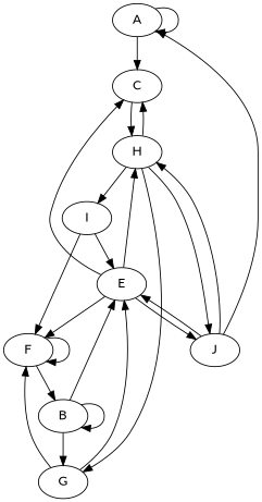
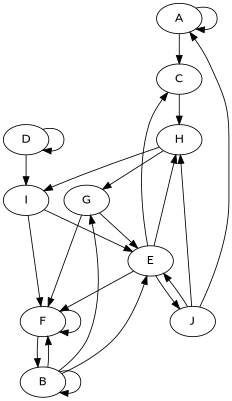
  digraph {
    fontname=Lato
    node [fontname=Lato]
    edge [fontname=Lato weight=4]
    A
    C
    H
    B
    E
    F
    G
    J
    I
+   D
    A -> A [weight=6]
    A -> C [weight=10]
    C -> H [weight=8]
-   H -> C [weight=5]
    H -> G [weight=2]
-   H -> J [weight=3]
    H -> I
    B -> B [weight=7]
    B -> E
+   B -> F [weight=9]
    B -> G [weight=6]
    E -> C [weight=9]
    E -> H [weight=10]
    E -> F
    E -> J [weight=5]
    F -> B
    F -> F [weight=10]
    G -> E [weight=6]
    G -> F [weight=8]
    J -> A [weight=8]
    J -> H [weight=6]
    J -> E [weight=9]
    I -> E
    I -> F [weight=2]
+   D -> I [weight=1]
+   D -> D [weight=8]
  }
